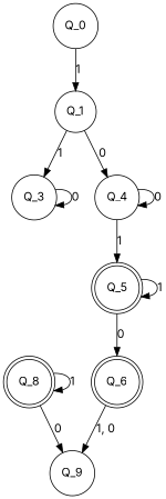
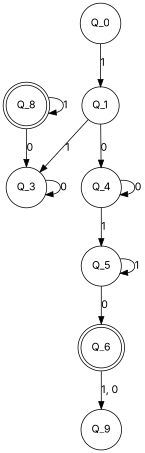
  digraph {
    fontname=Inter
    rankdir=Q
    node [fontname=Inter shape=circle]
    edge [fontname=Inter]
    Q_6 [shape=doublecircle]
    Q_9
    Q_8 [shape=doublecircle]
    Q_0
    Q_1
    Q_3
    Q_4
-   Q_5 [shape=doublecircle]
+   Q_5
    Q_6 -> Q_9 [label="1, 0"]
-   Q_8 -> Q_9 [label=0]
+   Q_8 -> Q_3 [label=0]
    Q_8 -> Q_8 [label=1]
    Q_0 -> Q_1 [label=1]
    Q_1 -> Q_3 [label=1]
    Q_1 -> Q_4 [label=0]
    Q_3 -> Q_3 [label=0]
    Q_4 -> Q_4 [label=0]
    Q_4 -> Q_5 [label=1]
    Q_5 -> Q_6 [label=0]
    Q_5 -> Q_5 [label=1]
  }
